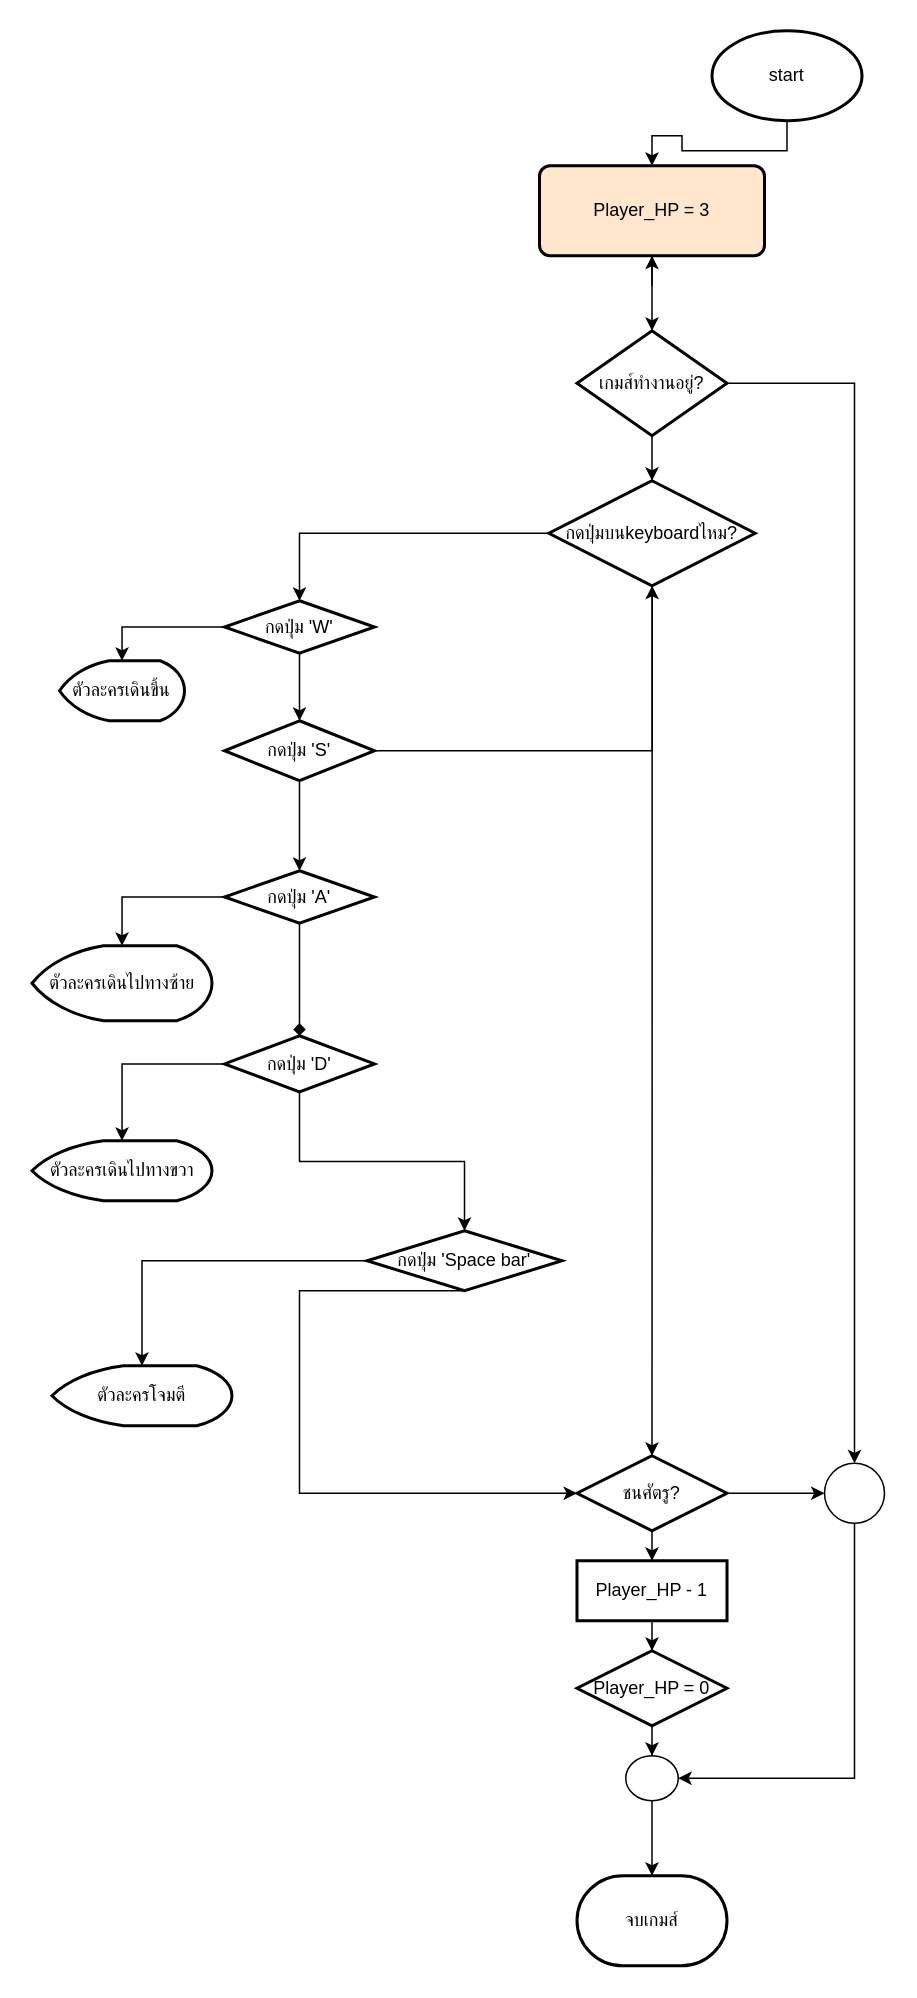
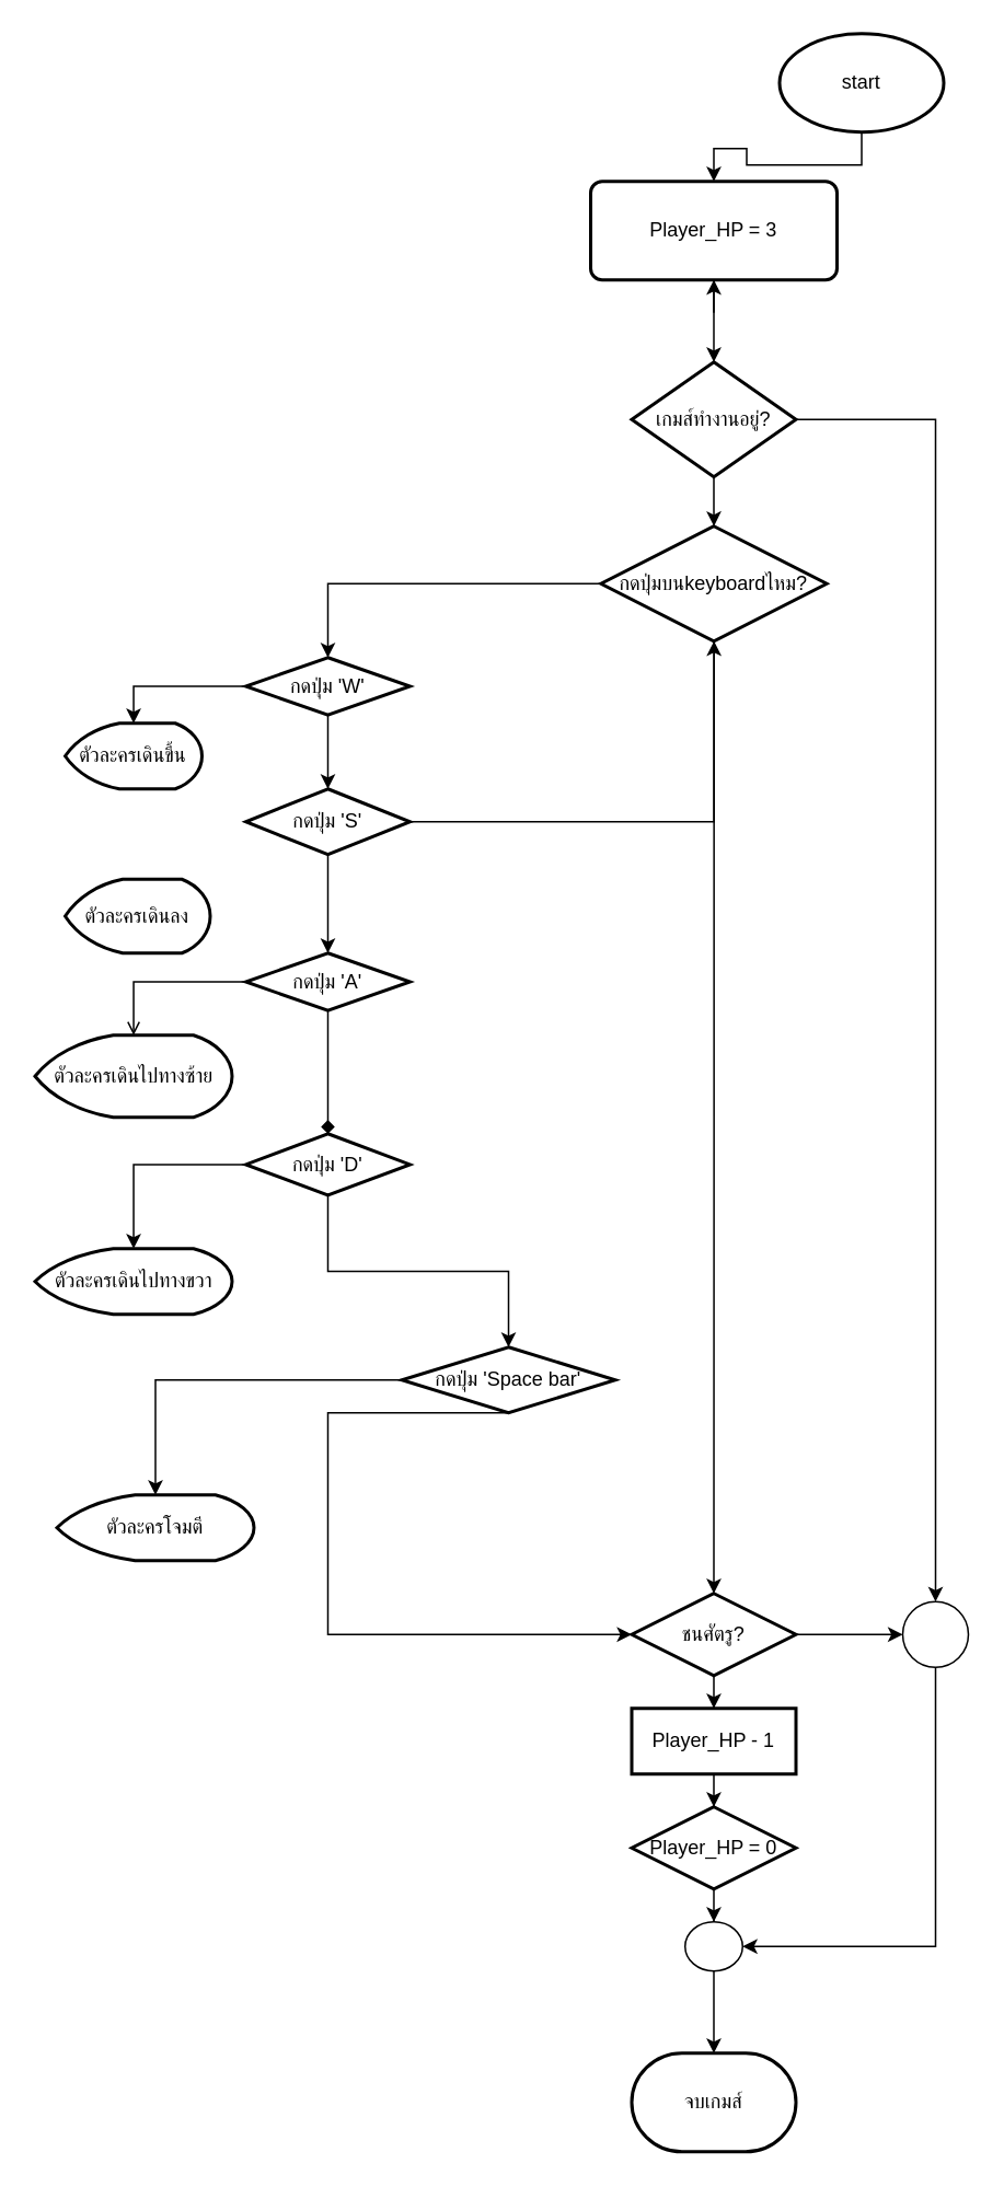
  <mxCell id="0" />
  <mxCell id="1" parent="0" />
  <mxCell id="2" value="" style="edgeStyle=orthogonalEdgeStyle;rounded=0;orthogonalLoop=1;jettySize=auto;html=1;" parent="1" source="5" edge="1"><mxGeometry relative="1" as="geometry"><mxPoint x="434" y="170" as="targetPoint" /></mxGeometry></mxCell>
  <mxCell id="3" value="start" style="strokeWidth=2;html=1;shape=mxgraph.flowchart.start_1;whiteSpace=wrap;" parent="1" vertex="1"><mxGeometry x="474" y="20" width="100" height="60" as="geometry" /></mxCell>
  <mxCell id="4" value="" style="edgeStyle=orthogonalEdgeStyle;rounded=0;orthogonalLoop=1;jettySize=auto;html=1;" parent="1" source="5" target="9" edge="1"><mxGeometry relative="1" as="geometry"><mxPoint x="434" y="210" as="targetPoint" /></mxGeometry></mxCell>
- <mxCell id="5" value="Player_HP = 3" style="rounded=1;whiteSpace=wrap;html=1;absoluteArcSize=1;arcSize=14;strokeWidth=2;fillColor=#ffe6cc;" parent="1" vertex="1"><mxGeometry x="359" y="110" width="150" height="60" as="geometry" /></mxCell>
+ <mxCell id="5" value="Player_HP = 3" style="rounded=1;whiteSpace=wrap;html=1;absoluteArcSize=1;arcSize=14;strokeWidth=2;" parent="1" vertex="1"><mxGeometry x="359" y="110" width="150" height="60" as="geometry" /></mxCell>
  <mxCell id="6" value="" style="edgeStyle=orthogonalEdgeStyle;rounded=0;orthogonalLoop=1;jettySize=auto;html=1;" parent="1" source="3" target="5" edge="1"><mxGeometry relative="1" as="geometry"><mxPoint x="434" y="80" as="sourcePoint" /><mxPoint x="434" y="170" as="targetPoint" /></mxGeometry></mxCell>
  <mxCell id="7" value="" style="edgeStyle=orthogonalEdgeStyle;rounded=0;orthogonalLoop=1;jettySize=auto;html=1;" parent="1" source="9" target="12" edge="1"><mxGeometry relative="1" as="geometry"><mxPoint x="434" y="320" as="targetPoint" /></mxGeometry></mxCell>
  <mxCell id="8" value="" style="edgeStyle=orthogonalEdgeStyle;rounded=0;orthogonalLoop=1;jettySize=auto;html=1;" parent="1" source="9" target="43" edge="1"><mxGeometry relative="1" as="geometry"><mxPoint x="569" y="970" as="targetPoint" /><Array as="points"><mxPoint x="569" y="255" /></Array></mxGeometry></mxCell>
  <mxCell id="9" value="เกมส์ทำงานอยู่?" style="strokeWidth=2;html=1;shape=mxgraph.flowchart.decision;whiteSpace=wrap;" parent="1" vertex="1"><mxGeometry x="384" y="220" width="100" height="70" as="geometry" /></mxCell>
  <mxCell id="10" value="" style="edgeStyle=orthogonalEdgeStyle;rounded=0;orthogonalLoop=1;jettySize=auto;html=1;" parent="1" source="12" target="15" edge="1"><mxGeometry relative="1" as="geometry"><mxPoint x="276.5" y="355" as="targetPoint" /></mxGeometry></mxCell>
  <mxCell id="11" value="" style="edgeStyle=orthogonalEdgeStyle;rounded=0;orthogonalLoop=1;jettySize=auto;html=1;" parent="1" source="12" target="35" edge="1"><mxGeometry relative="1" as="geometry"><mxPoint x="434" y="940" as="targetPoint" /></mxGeometry></mxCell>
  <mxCell id="12" value="กดปุ่มบนkeyboardไหม?" style="strokeWidth=2;html=1;shape=mxgraph.flowchart.decision;whiteSpace=wrap;" parent="1" vertex="1"><mxGeometry x="365.25" y="320" width="137.5" height="70" as="geometry" /></mxCell>
  <mxCell id="13" value="" style="edgeStyle=orthogonalEdgeStyle;rounded=0;orthogonalLoop=1;jettySize=auto;html=1;" parent="1" source="15" target="16" edge="1"><mxGeometry relative="1" as="geometry"><mxPoint x="119" y="452.5" as="targetPoint" /></mxGeometry></mxCell>
  <mxCell id="14" value="" style="edgeStyle=orthogonalEdgeStyle;rounded=0;orthogonalLoop=1;jettySize=auto;html=1;" parent="1" source="15" target="19" edge="1"><mxGeometry relative="1" as="geometry"><mxPoint x="199" y="480" as="targetPoint" /></mxGeometry></mxCell>
  <mxCell id="15" value="กดปุ่ม 'W'" style="strokeWidth=2;html=1;shape=mxgraph.flowchart.decision;whiteSpace=wrap;" parent="1" vertex="1"><mxGeometry x="149" y="400" width="100" height="35" as="geometry" /></mxCell>
  <mxCell id="16" value="ตัวละครเดินขึ้น" style="strokeWidth=2;html=1;shape=mxgraph.flowchart.display;whiteSpace=wrap;" parent="1" vertex="1"><mxGeometry y="440" width="83.33" height="40" as="geometry" x="39" /></mxCell>
  <mxCell id="17" value="" style="edgeStyle=orthogonalEdgeStyle;rounded=0;orthogonalLoop=1;jettySize=auto;html=1;" parent="1" source="19" target="12" edge="1"><mxGeometry relative="1" as="geometry"><mxPoint x="99" y="500" as="targetPoint" /></mxGeometry></mxCell>
  <mxCell id="18" value="" style="edgeStyle=orthogonalEdgeStyle;rounded=0;orthogonalLoop=1;jettySize=auto;html=1;" parent="1" source="19" target="23" edge="1"><mxGeometry relative="1" as="geometry"><mxPoint x="199" y="590" as="targetPoint" /></mxGeometry></mxCell>
  <mxCell id="19" value="กดปุ่ม 'S'" style="strokeWidth=2;html=1;shape=mxgraph.flowchart.decision;whiteSpace=wrap;" parent="1" vertex="1"><mxGeometry x="149" y="480" width="100" height="40" as="geometry" /></mxCell>
- <mxCell id="21" value="" style="edgeStyle=orthogonalEdgeStyle;rounded=0;orthogonalLoop=1;jettySize=auto;html=1;" parent="1" source="23" target="24" edge="1"><mxGeometry relative="1" as="geometry"><mxPoint x="83" y="650" as="targetPoint" /></mxGeometry></mxCell>
+ <mxCell id="20" value="ตัวละครเดินลง" style="strokeWidth=2;html=1;shape=mxgraph.flowchart.display;whiteSpace=wrap;" parent="1" vertex="1"><mxGeometry y="535" width="88.34" height="45" as="geometry" x="39" /></mxCell>
+ <mxCell id="21" value="" style="edgeStyle=orthogonalEdgeStyle;rounded=0;orthogonalLoop=1;jettySize=auto;html=1;endArrow=open;" parent="1" source="23" target="24" edge="1"><mxGeometry relative="1" as="geometry"><mxPoint x="83" y="650" as="targetPoint" /></mxGeometry></mxCell>
  <mxCell id="22" value="" style="edgeStyle=orthogonalEdgeStyle;rounded=0;orthogonalLoop=1;jettySize=auto;html=1;endArrow=diamond;" parent="1" source="23" target="27" edge="1"><mxGeometry relative="1" as="geometry"><mxPoint x="199" y="682.5" as="targetPoint" /></mxGeometry></mxCell>
  <mxCell id="23" value="กดปุ่ม 'A'" style="strokeWidth=2;html=1;shape=mxgraph.flowchart.decision;whiteSpace=wrap;" parent="1" vertex="1"><mxGeometry x="149" y="580" width="100" height="35" as="geometry" /></mxCell>
  <mxCell id="24" value="ตัวละครเดินไปทางซ้าย" style="strokeWidth=2;html=1;shape=mxgraph.flowchart.display;whiteSpace=wrap;" parent="1" vertex="1"><mxGeometry x="20.66" y="630" width="120" height="50" as="geometry" /></mxCell>
  <mxCell id="25" value="" style="edgeStyle=orthogonalEdgeStyle;rounded=0;orthogonalLoop=1;jettySize=auto;html=1;" parent="1" source="27" target="28" edge="1"><mxGeometry relative="1" as="geometry"><mxPoint x="69.017" y="708.8" as="targetPoint" /></mxGeometry></mxCell>
  <mxCell id="26" value="" style="edgeStyle=orthogonalEdgeStyle;rounded=0;orthogonalLoop=1;jettySize=auto;html=1;" parent="1" source="27" target="31" edge="1"><mxGeometry relative="1" as="geometry"><mxPoint x="199" y="796.25" as="targetPoint" /></mxGeometry></mxCell>
  <mxCell id="27" value="กดปุ่ม 'D'" style="strokeWidth=2;html=1;shape=mxgraph.flowchart.decision;whiteSpace=wrap;" parent="1" vertex="1"><mxGeometry x="149" y="690" width="100" height="37.5" as="geometry" /></mxCell>
  <mxCell id="28" value="ตัวละครเดินไปทางขวา" style="strokeWidth=2;html=1;shape=mxgraph.flowchart.display;whiteSpace=wrap;" parent="1" vertex="1"><mxGeometry x="20.66" y="760" width="120" height="40" as="geometry" /></mxCell>
  <mxCell id="29" value="" style="edgeStyle=orthogonalEdgeStyle;rounded=0;orthogonalLoop=1;jettySize=auto;html=1;" parent="1" source="31" target="32" edge="1"><mxGeometry relative="1" as="geometry"><mxPoint x="54" y="840" as="targetPoint" /></mxGeometry></mxCell>
  <mxCell id="30" value="" style="edgeStyle=orthogonalEdgeStyle;rounded=0;orthogonalLoop=1;jettySize=auto;html=1;entryX=0;entryY=0.5;entryDx=0;entryDy=0;entryPerimeter=0;exitX=0.5;exitY=1;exitDx=0;exitDy=0;exitPerimeter=0;" parent="1" source="31" target="35" edge="1"><mxGeometry relative="1" as="geometry"><mxPoint x="199" y="1000" as="targetPoint" /><Array as="points"><mxPoint x="199" y="995" /></Array></mxGeometry></mxCell>
  <mxCell id="31" value="กดปุ่ม 'Space bar'" style="strokeWidth=2;html=1;shape=mxgraph.flowchart.decision;whiteSpace=wrap;" parent="1" vertex="1"><mxGeometry x="244" y="820" width="130" height="40" as="geometry" /></mxCell>
  <mxCell id="32" value="ตัวละครโจมตี" style="strokeWidth=2;html=1;shape=mxgraph.flowchart.display;whiteSpace=wrap;" parent="1" vertex="1"><mxGeometry x="33.99" y="910" width="120" height="40" as="geometry" /></mxCell>
  <mxCell id="33" value="" style="edgeStyle=orthogonalEdgeStyle;rounded=0;orthogonalLoop=1;jettySize=auto;html=1;" parent="1" source="35" target="37" edge="1"><mxGeometry relative="1" as="geometry"><mxPoint x="434" y="1050" as="targetPoint" /></mxGeometry></mxCell>
  <mxCell id="34" value="" style="edgeStyle=orthogonalEdgeStyle;rounded=0;orthogonalLoop=1;jettySize=auto;html=1;" parent="1" source="35" target="43" edge="1"><mxGeometry relative="1" as="geometry" /></mxCell>
  <mxCell id="35" value="ชนศัตรู?" style="strokeWidth=2;html=1;shape=mxgraph.flowchart.decision;whiteSpace=wrap;" parent="1" vertex="1"><mxGeometry x="384" y="970" width="100" height="50" as="geometry" /></mxCell>
  <mxCell id="36" value="" style="edgeStyle=orthogonalEdgeStyle;rounded=0;orthogonalLoop=1;jettySize=auto;html=1;" parent="1" source="37" target="39" edge="1"><mxGeometry relative="1" as="geometry"><mxPoint x="434" y="1120" as="targetPoint" /></mxGeometry></mxCell>
  <mxCell id="37" value="Player_HP - 1" style="whiteSpace=wrap;html=1;absoluteArcSize=1;arcSize=14;strokeWidth=2;rounded=0;" parent="1" vertex="1"><mxGeometry x="384" y="1040" width="100" height="40" as="geometry" /></mxCell>
  <mxCell id="38" value="" style="edgeStyle=orthogonalEdgeStyle;rounded=0;orthogonalLoop=1;jettySize=auto;html=1;" parent="1" source="39" target="41" edge="1"><mxGeometry relative="1" as="geometry"><mxPoint x="434" y="1169" as="targetPoint" /></mxGeometry></mxCell>
  <mxCell id="39" value="Player_HP = 0" style="strokeWidth=2;html=1;shape=mxgraph.flowchart.decision;whiteSpace=wrap;" parent="1" vertex="1"><mxGeometry x="384" y="1100" width="100" height="50" as="geometry" /></mxCell>
  <mxCell id="40" value="" style="edgeStyle=orthogonalEdgeStyle;rounded=0;orthogonalLoop=1;jettySize=auto;html=1;" parent="1" source="41" target="44" edge="1"><mxGeometry relative="1" as="geometry"><mxPoint x="434" y="1240" as="targetPoint" /></mxGeometry></mxCell>
  <mxCell id="41" value="" style="verticalLabelPosition=bottom;verticalAlign=top;html=1;shape=mxgraph.flowchart.on-page_reference;" parent="1" vertex="1"><mxGeometry x="416.5" y="1170" width="35" height="30" as="geometry" /></mxCell>
  <mxCell id="42" value="" style="edgeStyle=orthogonalEdgeStyle;rounded=0;orthogonalLoop=1;jettySize=auto;html=1;entryX=1;entryY=0.5;entryDx=0;entryDy=0;entryPerimeter=0;" parent="1" source="43" target="41" edge="1"><mxGeometry relative="1" as="geometry"><mxPoint x="569" y="1190" as="targetPoint" /><Array as="points"><mxPoint x="569" y="1185" /></Array></mxGeometry></mxCell>
  <mxCell id="43" value="" style="verticalLabelPosition=bottom;verticalAlign=top;html=1;shape=mxgraph.flowchart.on-page_reference;" parent="1" vertex="1"><mxGeometry x="549" y="975" width="40" height="40" as="geometry" /></mxCell>
  <mxCell id="44" value="จบเกมส์" style="strokeWidth=2;html=1;shape=mxgraph.flowchart.terminator;whiteSpace=wrap;" parent="1" vertex="1"><mxGeometry x="384" y="1250" width="100" height="60" as="geometry" /></mxCell>
